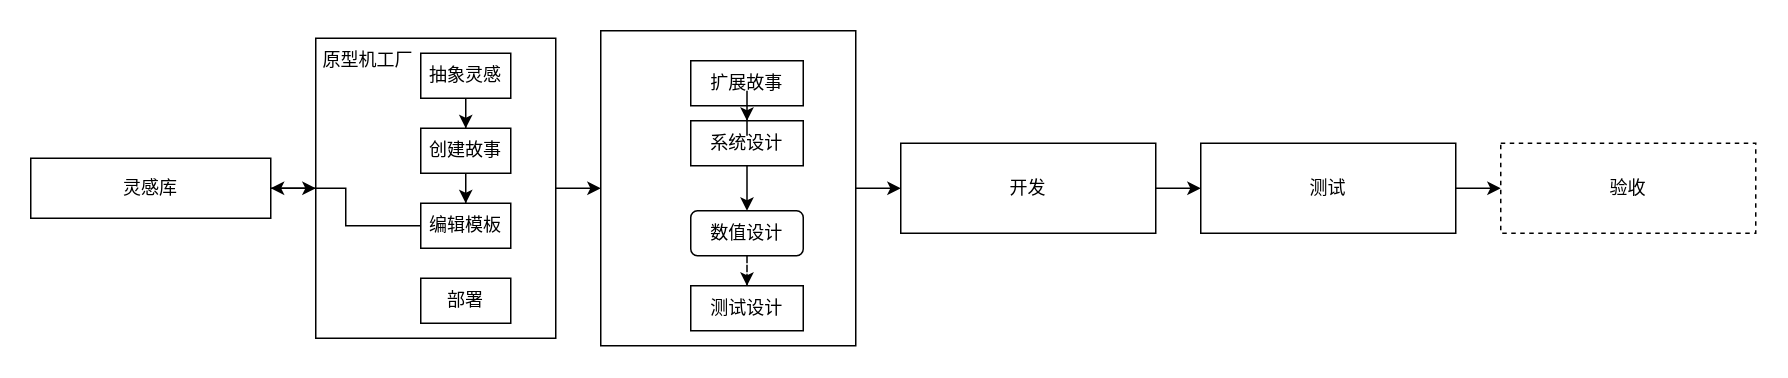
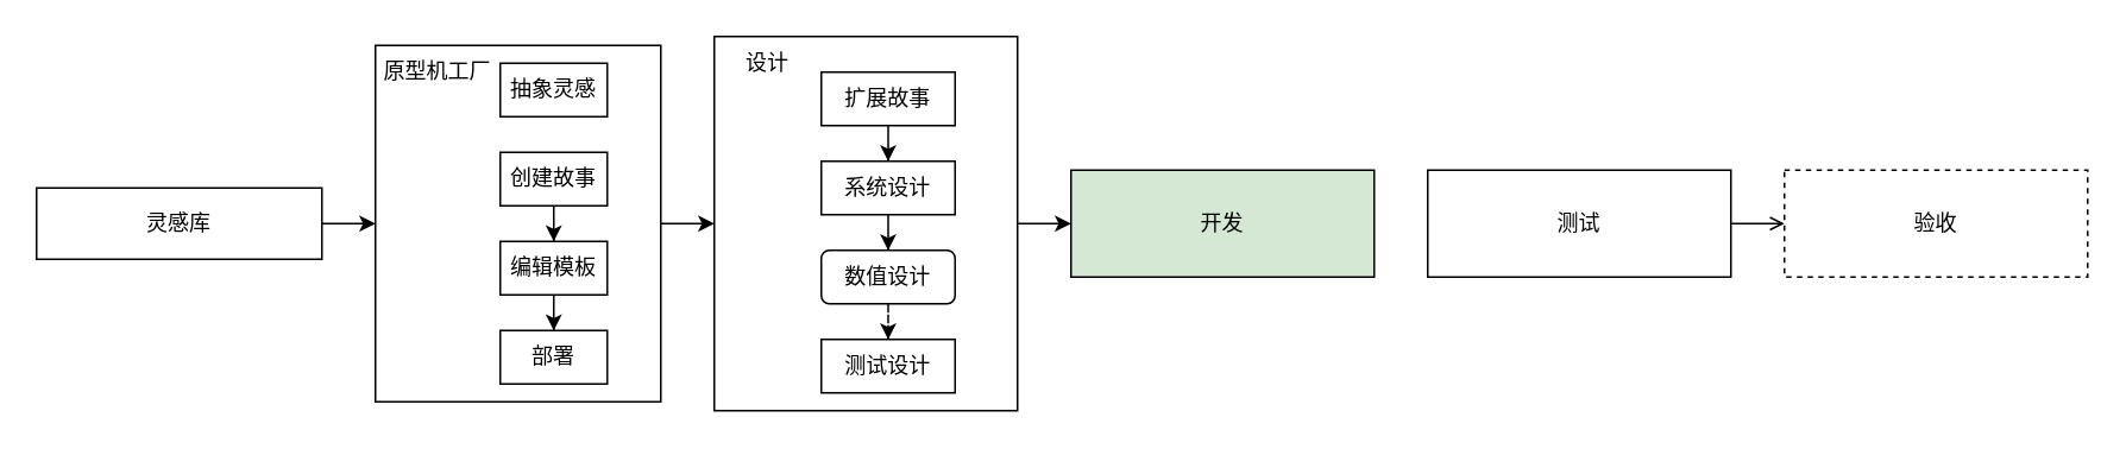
  <mxCell id="0" />
  <mxCell id="1" parent="0" />
  <mxCell id="2" value="" style="edgeStyle=orthogonalEdgeStyle;rounded=0;orthogonalLoop=1;jettySize=auto;html=1;entryX=0;entryY=0.5;entryDx=0;entryDy=0;" edge="1" parent="1" source="3" target="12"><mxGeometry relative="1" as="geometry"><mxPoint x="240" y="125" as="targetPoint" /></mxGeometry></mxCell>
  <mxCell id="3" value="灵感库" style="rounded=0;whiteSpace=wrap;html=1;" vertex="1" parent="1"><mxGeometry x="20" y="105" width="160" height="40" as="geometry" /></mxCell>
  <mxCell id="4" value="" style="edgeStyle=orthogonalEdgeStyle;rounded=0;orthogonalLoop=1;jettySize=auto;html=1;" edge="1" parent="1" source="12" target="23"><mxGeometry relative="1" as="geometry" /></mxCell>
  <mxCell id="5" value="" style="edgeStyle=orthogonalEdgeStyle;rounded=0;orthogonalLoop=1;jettySize=auto;html=1;" edge="1" parent="1" source="23" target="7"><mxGeometry relative="1" as="geometry" /></mxCell>
- <mxCell id="6" value="" style="edgeStyle=orthogonalEdgeStyle;rounded=0;orthogonalLoop=1;jettySize=auto;html=1;" edge="1" parent="1" source="7" target="9"><mxGeometry relative="1" as="geometry" /></mxCell>
- <mxCell id="7" value="开发" style="whiteSpace=wrap;html=1;rounded=0;" vertex="1" parent="1"><mxGeometry x="600" y="95" width="170" height="60" as="geometry" /></mxCell>
- <mxCell id="8" value="" style="edgeStyle=orthogonalEdgeStyle;rounded=0;orthogonalLoop=1;jettySize=auto;html=1;" edge="1" parent="1" source="9" target="10"><mxGeometry relative="1" as="geometry" /></mxCell>
+ <mxCell id="7" value="开发" style="whiteSpace=wrap;html=1;rounded=0;fillColor=#d5e8d4;" vertex="1" parent="1"><mxGeometry x="600" y="95" width="170" height="60" as="geometry" /></mxCell>
+ <mxCell id="8" value="" style="edgeStyle=orthogonalEdgeStyle;rounded=0;orthogonalLoop=1;jettySize=auto;html=1;endArrow=open;" edge="1" parent="1" source="9" target="10"><mxGeometry relative="1" as="geometry" /></mxCell>
  <mxCell id="9" value="测试" style="whiteSpace=wrap;html=1;rounded=0;" vertex="1" parent="1"><mxGeometry x="800" y="95" width="170" height="60" as="geometry" /></mxCell>
  <mxCell id="10" value="验收" style="whiteSpace=wrap;html=1;rounded=0;dashed=1;" vertex="1" parent="1"><mxGeometry x="1000" y="95" width="170" height="60" as="geometry" /></mxCell>
  <mxCell id="11" value="" style="group" vertex="1" connectable="0" parent="1"><mxGeometry x="210" y="25" width="160" height="200" as="geometry" /></mxCell>
  <mxCell id="12" value="" style="whiteSpace=wrap;html=1;rounded=0;" vertex="1" parent="11"><mxGeometry width="160" height="200" as="geometry" /></mxCell>
  <mxCell id="13" value="" style="group" vertex="1" connectable="0" parent="11"><mxGeometry width="130" height="190" as="geometry" /></mxCell>
  <mxCell id="14" value="原型机工厂" style="text;html=1;strokeColor=none;fillColor=none;align=center;verticalAlign=middle;whiteSpace=wrap;rounded=0;" vertex="1" parent="13"><mxGeometry width="70" height="30" as="geometry" /></mxCell>
  <mxCell id="15" value="抽象灵感" style="rounded=0;whiteSpace=wrap;html=1;" vertex="1" parent="13"><mxGeometry x="70" y="10" width="60" height="30" as="geometry" /></mxCell>
  <mxCell id="16" value="创建故事" style="rounded=0;whiteSpace=wrap;html=1;" vertex="1" parent="13"><mxGeometry x="70" y="60" width="60" height="30" as="geometry" /></mxCell>
- <mxCell id="17" value="" style="edgeStyle=orthogonalEdgeStyle;rounded=0;orthogonalLoop=1;jettySize=auto;html=1;" edge="1" parent="13" source="15" target="16"><mxGeometry relative="1" as="geometry" /></mxCell>
  <mxCell id="18" value="编辑模板" style="rounded=0;whiteSpace=wrap;html=1;" vertex="1" parent="13"><mxGeometry x="70" y="110" width="60" height="30" as="geometry" /></mxCell>
  <mxCell id="19" value="" style="edgeStyle=orthogonalEdgeStyle;rounded=0;orthogonalLoop=1;jettySize=auto;html=1;" edge="1" parent="13" source="16" target="18"><mxGeometry relative="1" as="geometry" /></mxCell>
  <mxCell id="20" value="部署" style="rounded=0;whiteSpace=wrap;html=1;" vertex="1" parent="13"><mxGeometry x="70" y="160" width="60" height="30" as="geometry" /></mxCell>
- <mxCell id="21" value="" style="edgeStyle=orthogonalEdgeStyle;rounded=0;orthogonalLoop=1;jettySize=auto;html=1;" edge="1" parent="13" source="18" target="3"><mxGeometry relative="1" as="geometry" /></mxCell>
+ <mxCell id="21" value="" style="edgeStyle=orthogonalEdgeStyle;rounded=0;orthogonalLoop=1;jettySize=auto;html=1;" edge="1" parent="13" source="18" target="20"><mxGeometry relative="1" as="geometry" /></mxCell>
  <mxCell id="22" value="" style="group" vertex="1" connectable="0" parent="1"><mxGeometry x="400" y="20" width="170" height="210" as="geometry" /></mxCell>
  <mxCell id="23" value="" style="whiteSpace=wrap;html=1;rounded=0;" vertex="1" parent="22"><mxGeometry width="170" height="210" as="geometry" /></mxCell>
+ <mxCell id="24" value="设计" style="text;html=1;strokeColor=none;fillColor=none;align=center;verticalAlign=middle;whiteSpace=wrap;rounded=0;" vertex="1" parent="22"><mxGeometry width="60" height="30" as="geometry" /></mxCell>
  <mxCell id="25" value="扩展故事" style="rounded=0;whiteSpace=wrap;html=1;" vertex="1" parent="22"><mxGeometry x="60" y="20" width="75" height="30" as="geometry" /></mxCell>
- <mxCell id="26" value="系统设计" style="rounded=0;whiteSpace=wrap;html=1;" vertex="1" parent="22"><mxGeometry x="60" y="60" width="75" height="30" as="geometry" /></mxCell>
+ <mxCell id="26" value="系统设计" style="rounded=0;whiteSpace=wrap;html=1;" vertex="1" parent="22"><mxGeometry x="60" y="70" width="75" height="30" as="geometry" /></mxCell>
  <mxCell id="27" value="" style="edgeStyle=orthogonalEdgeStyle;rounded=0;orthogonalLoop=1;jettySize=auto;html=1;" edge="1" parent="22" source="25" target="26"><mxGeometry relative="1" as="geometry" /></mxCell>
  <mxCell id="28" value="数值设计" style="whiteSpace=wrap;html=1;rounded=1;" vertex="1" parent="22"><mxGeometry x="60" y="120" width="75" height="30" as="geometry" /></mxCell>
  <mxCell id="29" value="" style="edgeStyle=orthogonalEdgeStyle;rounded=0;orthogonalLoop=1;jettySize=auto;html=1;" edge="1" parent="22" source="26" target="28"><mxGeometry relative="1" as="geometry" /></mxCell>
  <mxCell id="30" value="测试设计" style="rounded=0;whiteSpace=wrap;html=1;" vertex="1" parent="22"><mxGeometry x="60" y="170" width="75" height="30" as="geometry" /></mxCell>
  <mxCell id="31" value="" style="edgeStyle=orthogonalEdgeStyle;rounded=0;orthogonalLoop=1;jettySize=auto;html=1;dashed=1;" edge="1" parent="22" source="28" target="30"><mxGeometry relative="1" as="geometry" /></mxCell>
